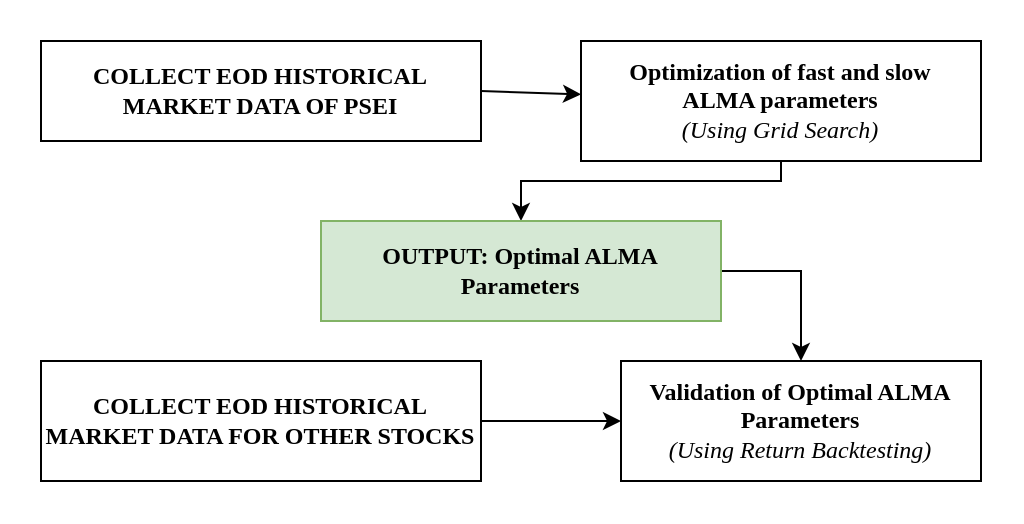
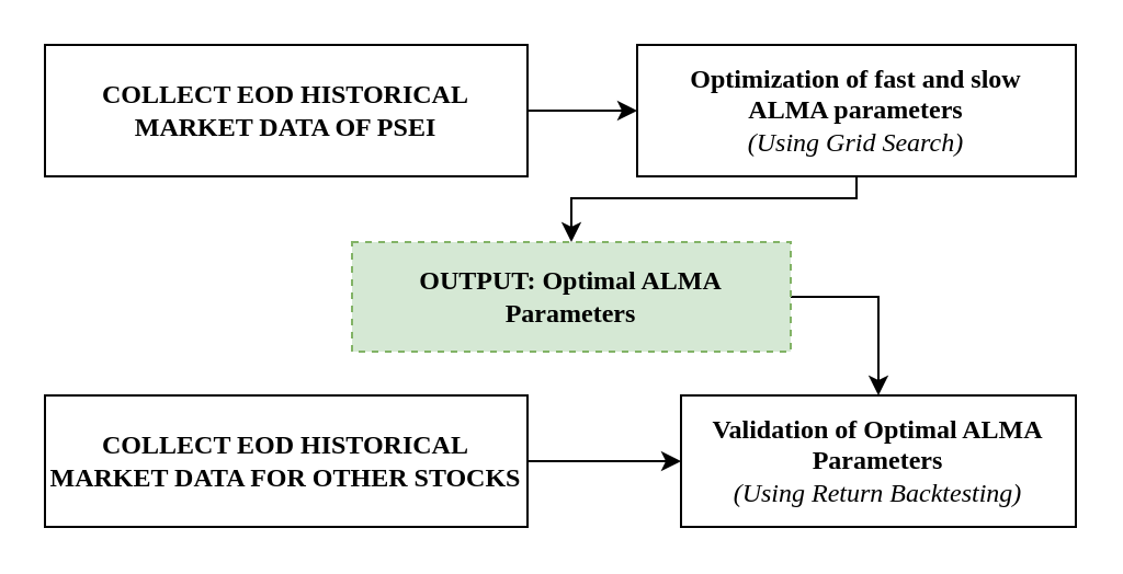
  <mxCell id="0" />
  <mxCell id="1" parent="0" />
  <mxCell id="2" style="edgeStyle=none;html=1;exitX=1;exitY=0.5;exitDx=0;exitDy=0;" edge="1" parent="1" source="3" target="7"><mxGeometry relative="1" as="geometry" /></mxCell>
- <mxCell id="3" value="COLLECT EOD HISTORICAL MARKET DATA OF PSEI" style="rounded=0;whiteSpace=wrap;html=1;fontFamily=CMU;fontSource=https%3A%2F%2Ffontlibrary.org%2F%2Fface%2Fcmu-serif;fontStyle=1" vertex="1" parent="1"><mxGeometry x="20" y="20" width="220" height="50" as="geometry" /></mxCell>
+ <mxCell id="3" value="COLLECT EOD HISTORICAL MARKET DATA OF PSEI" style="rounded=0;whiteSpace=wrap;html=1;fontFamily=CMU;fontSource=https%3A%2F%2Ffontlibrary.org%2F%2Fface%2Fcmu-serif;fontStyle=1" vertex="1" parent="1"><mxGeometry x="20" y="20" width="220" height="60" as="geometry" /></mxCell>
  <mxCell id="4" style="edgeStyle=none;rounded=0;html=1;exitX=1;exitY=0.5;exitDx=0;exitDy=0;entryX=0;entryY=0.5;entryDx=0;entryDy=0;" edge="1" parent="1" source="5" target="10"><mxGeometry relative="1" as="geometry" /></mxCell>
  <mxCell id="5" value="COLLECT EOD HISTORICAL MARKET DATA FOR OTHER STOCKS" style="rounded=0;whiteSpace=wrap;html=1;fontFamily=CMU;fontSource=https%3A%2F%2Ffontlibrary.org%2F%2Fface%2Fcmu-serif;fontStyle=1" vertex="1" parent="1"><mxGeometry x="20" y="180" width="220" height="60" as="geometry" /></mxCell>
  <mxCell id="6" style="edgeStyle=none;html=1;exitX=0.5;exitY=1;exitDx=0;exitDy=0;entryX=0.5;entryY=0;entryDx=0;entryDy=0;rounded=0;" edge="1" parent="1" source="7" target="9"><mxGeometry relative="1" as="geometry"><Array as="points"><mxPoint x="390" y="90" /><mxPoint x="260" y="90" /></Array></mxGeometry></mxCell>
  <mxCell id="7" value="&lt;span style=&quot;background-color: rgb(255, 255, 255);&quot;&gt;Optimization of fast and slow&lt;br&gt;ALMA parameters&lt;br&gt;&lt;span style=&quot;font-weight: normal;&quot;&gt;&lt;i&gt;(Using Grid Search)&lt;/i&gt;&lt;/span&gt;&lt;br&gt;&lt;/span&gt;" style="rounded=0;whiteSpace=wrap;html=1;fontFamily=CMU;fontSource=https%3A%2F%2Ffontlibrary.org%2F%2Fface%2Fcmu-serif;fontStyle=1;verticalAlign=middle;align=center;" vertex="1" parent="1"><mxGeometry x="290" y="20" width="200" height="60" as="geometry" /></mxCell>
  <mxCell id="8" style="edgeStyle=none;rounded=0;html=1;exitX=1;exitY=0.5;exitDx=0;exitDy=0;entryX=0.5;entryY=0;entryDx=0;entryDy=0;" edge="1" parent="1" source="9" target="10"><mxGeometry relative="1" as="geometry"><Array as="points"><mxPoint x="400" y="135" /></Array></mxGeometry></mxCell>
- <mxCell id="9" value="OUTPUT: Optimal ALMA Parameters" style="rounded=0;whiteSpace=wrap;html=1;fontFamily=CMU;fontSource=https%3A%2F%2Ffontlibrary.org%2F%2Fface%2Fcmu-serif;fontStyle=1;verticalAlign=middle;align=center;fillColor=#d5e8d4;strokeColor=#82b366;" vertex="1" parent="1"><mxGeometry x="160" y="110" width="200" height="50" as="geometry" /></mxCell>
+ <mxCell id="9" value="OUTPUT: Optimal ALMA Parameters" style="rounded=0;whiteSpace=wrap;html=1;fontFamily=CMU;fontSource=https%3A%2F%2Ffontlibrary.org%2F%2Fface%2Fcmu-serif;fontStyle=1;verticalAlign=middle;align=center;fillColor=#d5e8d4;strokeColor=#82b366;dashed=1;" vertex="1" parent="1"><mxGeometry x="160" y="110" width="200" height="50" as="geometry" /></mxCell>
  <mxCell id="10" value="&lt;span style=&quot;background-color: rgb(255, 255, 255);&quot;&gt;Validation of Optimal ALMA Parameters&lt;br&gt;&lt;span style=&quot;font-weight: normal;&quot;&gt;&lt;i&gt;(Using Return Backtesting)&lt;/i&gt;&lt;/span&gt;&lt;br&gt;&lt;/span&gt;" style="rounded=0;whiteSpace=wrap;html=1;fontFamily=CMU;fontSource=https%3A%2F%2Ffontlibrary.org%2F%2Fface%2Fcmu-serif;fontStyle=1;verticalAlign=middle;align=center;" vertex="1" parent="1"><mxGeometry x="310" y="180" width="180" height="60" as="geometry" /></mxCell>
